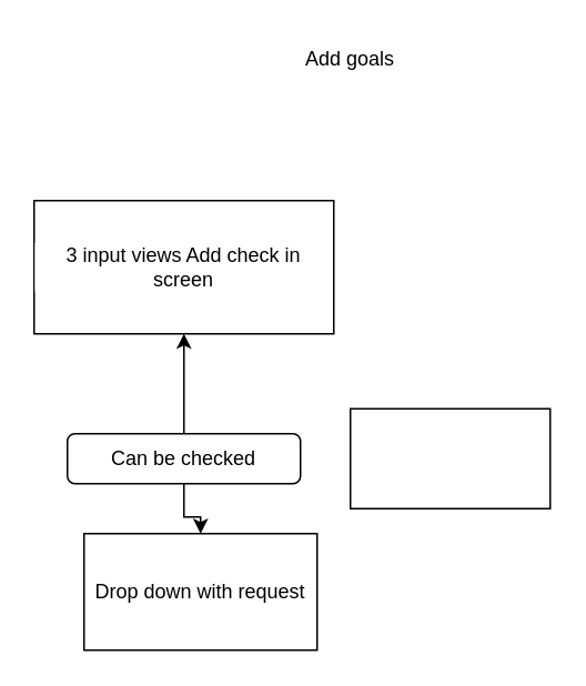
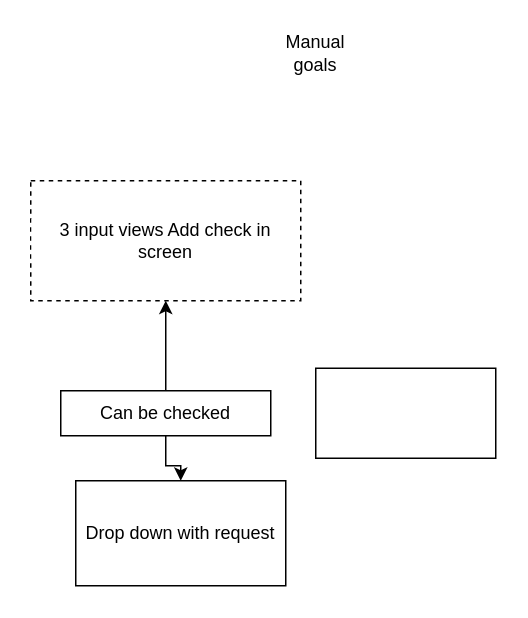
  <mxCell id="0" />
  <mxCell id="1" parent="0" />
- <mxCell id="2" value="3 input views Add check in screen" style="rounded=0;whiteSpace=wrap;html=1;fillColor=default;strokeColor=default;fontColor=default;labelBackgroundColor=default;" vertex="1" parent="1"><mxGeometry x="20" y="120" width="180" height="80" as="geometry" /></mxCell>
+ <mxCell id="2" value="3 input views Add check in screen" style="rounded=0;whiteSpace=wrap;html=1;fillColor=default;strokeColor=default;fontColor=default;labelBackgroundColor=default;dashed=1;" vertex="1" parent="1"><mxGeometry x="20" y="120" width="180" height="80" as="geometry" /></mxCell>
  <mxCell id="3" style="edgeStyle=orthogonalEdgeStyle;rounded=0;orthogonalLoop=1;jettySize=auto;html=1;entryX=0.5;entryY=1;entryDx=0;entryDy=0;fontColor=default;strokeColor=default;labelBackgroundColor=default;" edge="1" parent="1" source="5" target="2"><mxGeometry relative="1" as="geometry" /></mxCell>
  <mxCell id="4" style="edgeStyle=orthogonalEdgeStyle;rounded=0;orthogonalLoop=1;jettySize=auto;html=1;entryX=0.5;entryY=0;entryDx=0;entryDy=0;fontColor=default;" edge="1" parent="1" source="5" target="6"><mxGeometry relative="1" as="geometry" /></mxCell>
- <mxCell id="5" value="Can be checked" style="whiteSpace=wrap;html=1;fontColor=default;strokeColor=default;fillColor=default;rounded=1;" vertex="1" parent="1"><mxGeometry x="40" y="260" width="140" height="30" as="geometry" /></mxCell>
+ <mxCell id="5" value="Can be checked" style="rounded=0;whiteSpace=wrap;html=1;fontColor=default;strokeColor=default;fillColor=default;" vertex="1" parent="1"><mxGeometry x="40" y="260" width="140" height="30" as="geometry" /></mxCell>
  <mxCell id="6" value="Drop down with request" style="rounded=0;whiteSpace=wrap;html=1;fontColor=default;strokeColor=default;fillColor=default;" vertex="1" parent="1"><mxGeometry x="50" y="320" width="140" height="70" as="geometry" /></mxCell>
- <mxCell id="7" value="Add goals" style="text;html=1;strokeColor=none;fillColor=none;align=center;verticalAlign=middle;whiteSpace=wrap;rounded=0;fontColor=default;" vertex="1" parent="1"><mxGeometry x="180" y="20" width="60" height="30" as="geometry" /></mxCell>
+ <mxCell id="7" value="Manual goals" style="text;html=1;strokeColor=none;fillColor=none;align=center;verticalAlign=middle;whiteSpace=wrap;rounded=0;fontColor=default;" vertex="1" parent="1"><mxGeometry x="180" y="20" width="60" height="30" as="geometry" /></mxCell>
  <mxCell id="8" value="" style="rounded=0;whiteSpace=wrap;html=1;labelBackgroundColor=default;fontColor=default;strokeColor=default;fillColor=default;" vertex="1" parent="1"><mxGeometry x="210" y="245" width="120" height="60" as="geometry" /></mxCell>
